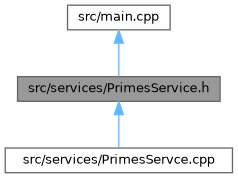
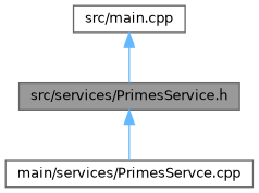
  digraph {
    node [color=grey40 fillcolor=white fontname=Helvetica fontsize=10 shape=box style=filled]
    edge [color=steelblue1 dir=back fontname=Helvetica fontsize=10 labelfontname=Helvetica labelfontsize=10 style=solid]
    n1 [color=gray40 fillcolor=grey60 fontcolor=black height=0.2 label="src/services/PrimesService.h" width=0.4]
-   n2 [height=0.2 label="src/services/PrimesServce.cpp" width=0.4]
+   n2 [height=0.2 label="main/services/PrimesServce.cpp" width=0.4]
    n3 [height=0.2 label="src/main.cpp" width=0.4]
    n1 -> n2
    n3 -> n1
  }
